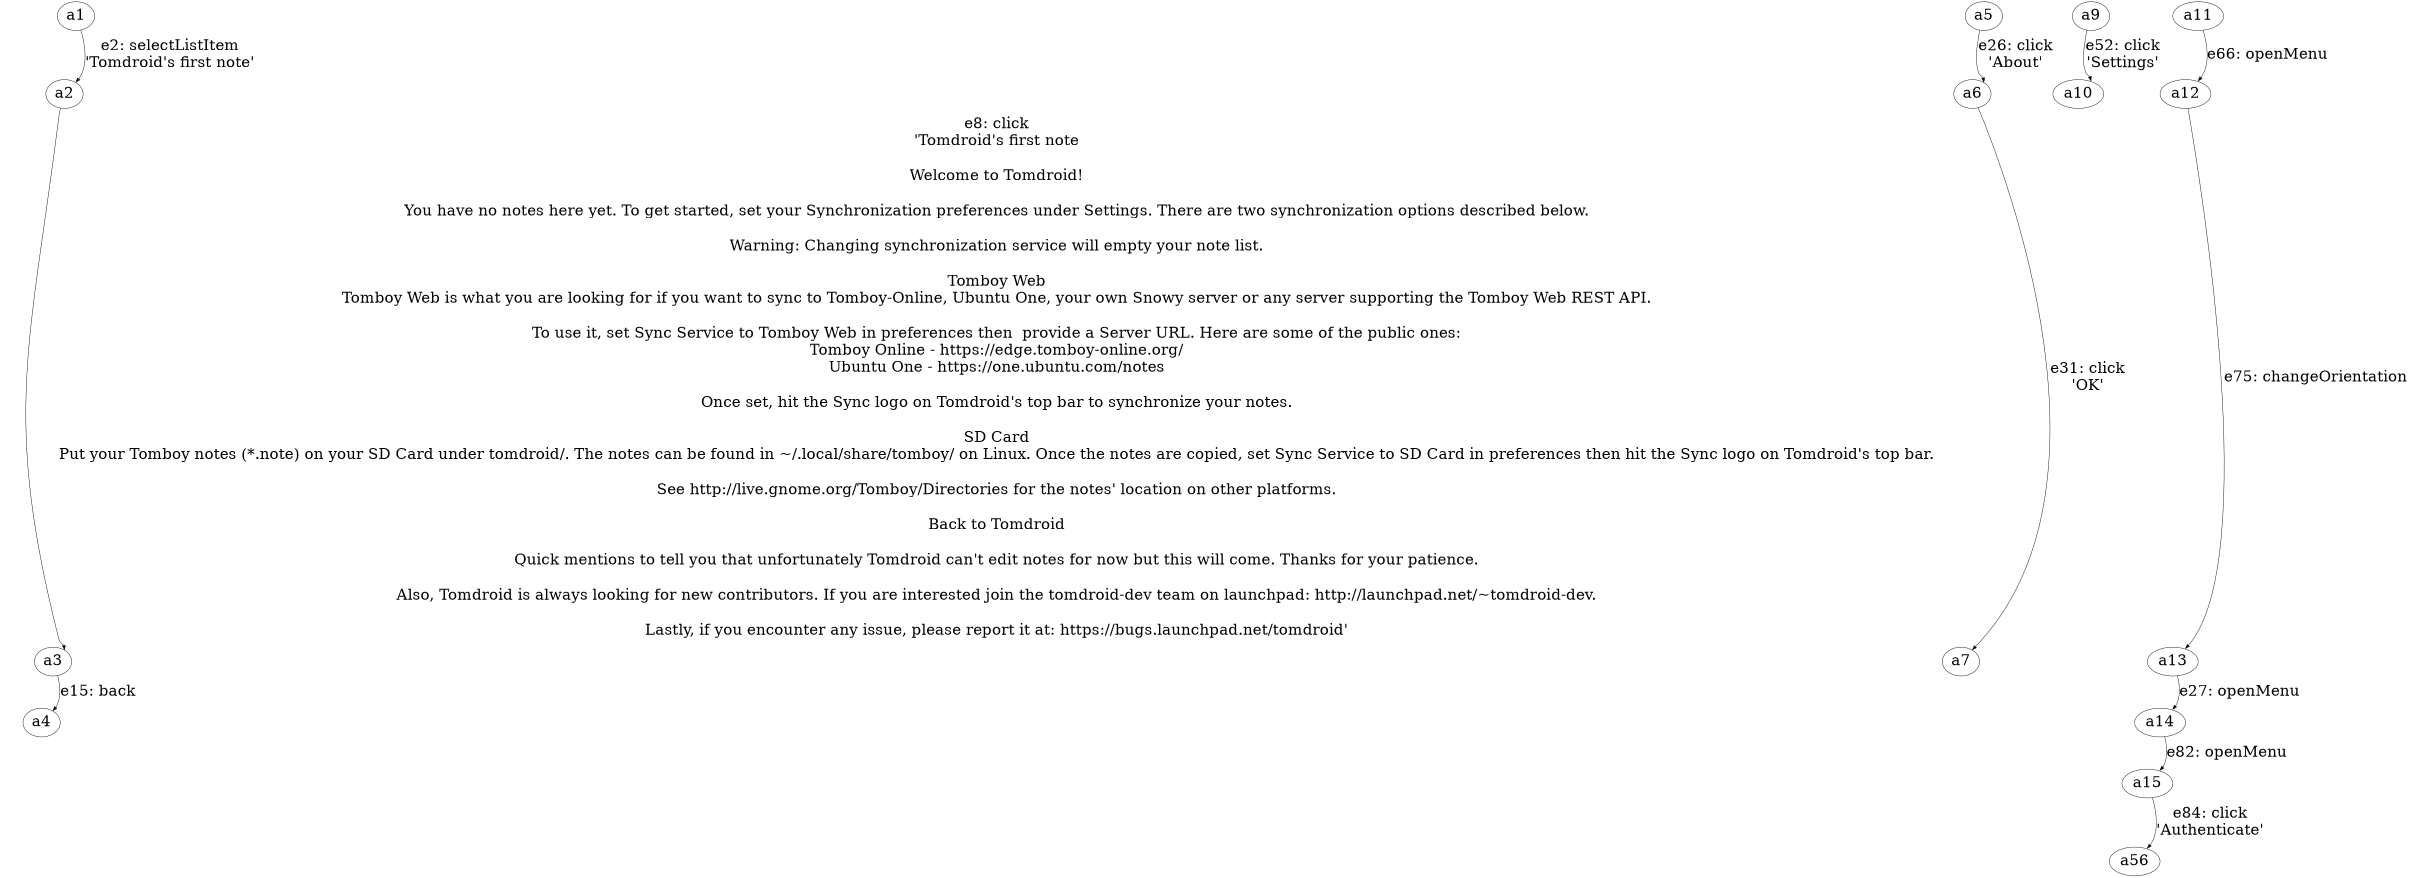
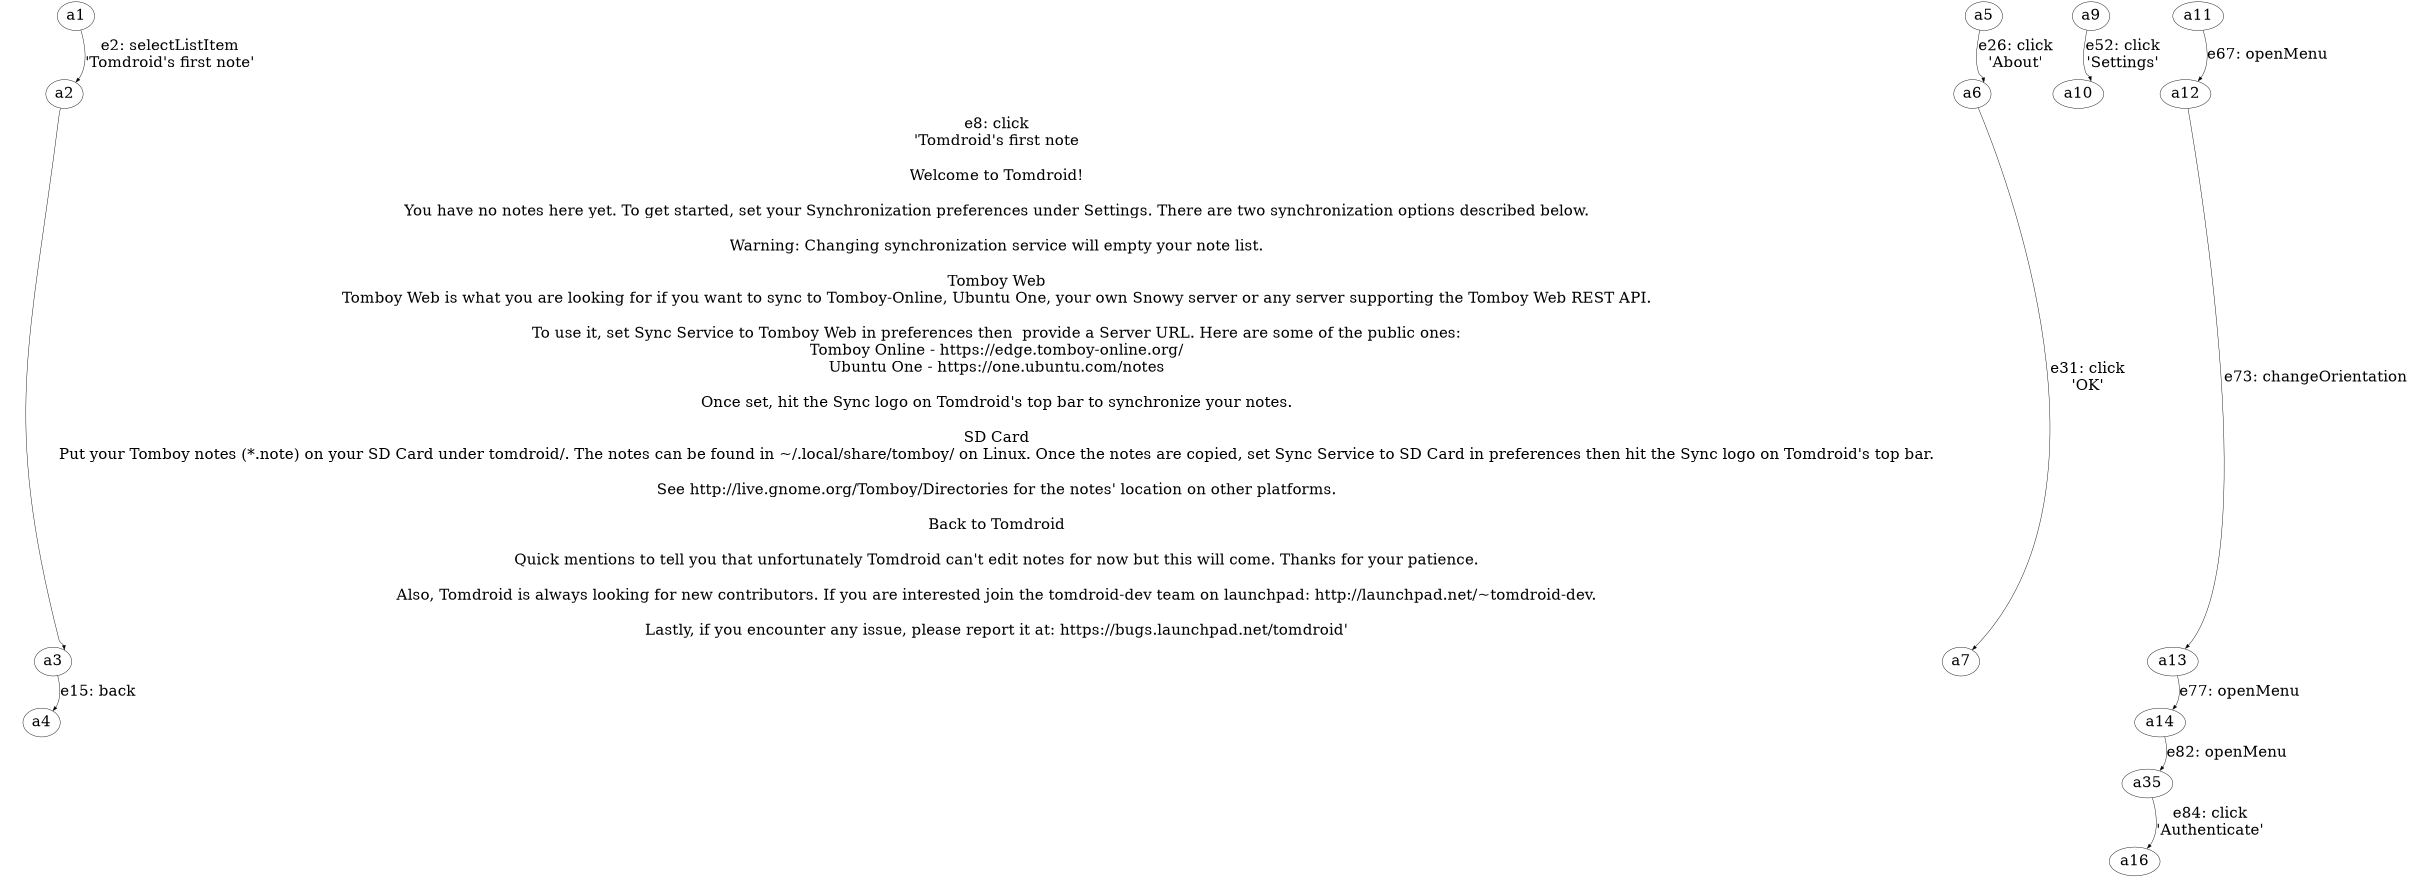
  digraph {
    fontsize=36
    nodesep=1
    node [fontsize=36]
    edge [fontsize=36 headport=ne]
    n1 [label=a1]
    n2 [label=a2]
    n3 [label=a3]
    n4 [label=a4]
    n5 [label=a5]
    n6 [label=a6]
    n7 [label=a7]
    n8 [label=a9]
    n9 [label=a10]
    n10 [label=a11]
    n11 [label=a12]
    n12 [label=a13]
    n13 [label=a14]
-   n14 [label=a15]
-   n15 [label=a56]
+   n14 [label=a35]
+   n15 [label=a16]
    n1 -> n2 [label="e2: selectListItem\n'Tomdroid's first note'"]
    n2 -> n3 [label="e8: click\n'Tomdroid's first note\n\nWelcome to Tomdroid!\n\nYou have no notes here yet. To get started, set your Synchronization preferences under Settings. There are two synchronization options described below.\n\nWarning: Changing synchronization service will empty your note list.\n\nTomboy Web\nTomboy Web is what you are looking for if you want to sync to Tomboy-Online, Ubuntu One, your own Snowy server or any server supporting the Tomboy Web REST API.\n\nTo use it, set Sync Service to Tomboy Web in preferences then  provide a Server URL. Here are some of the public ones:\nTomboy Online - https://edge.tomboy-online.org/\nUbuntu One - https://one.ubuntu.com/notes\n\nOnce set, hit the Sync logo on Tomdroid's top bar to synchronize your notes.\n\nSD Card\nPut your Tomboy notes (*.note) on your SD Card under tomdroid/. The notes can be found in ~/.local/share/tomboy/ on Linux. Once the notes are copied, set Sync Service to SD Card in preferences then hit the Sync logo on Tomdroid's top bar.\n\nSee http://live.gnome.org/Tomboy/Directories for the notes' location on other platforms.\n\nBack to Tomdroid\n\nQuick mentions to tell you that unfortunately Tomdroid can't edit notes for now but this will come. Thanks for your patience.\n\nAlso, Tomdroid is always looking for new contributors. If you are interested join the tomdroid-dev team on launchpad: http://launchpad.net/~tomdroid-dev.\n\nLastly, if you encounter any issue, please report it at: https://bugs.launchpad.net/tomdroid'"]
    n3 -> n4 [label="e15: back"]
    n5 -> n6 [label="e26: click\n'About'"]
    n6 -> n7 [label="e31: click\n'OK'"]
    n8 -> n9 [label="e52: click\n'Settings'"]
-   n10 -> n11 [label="e66: openMenu"]
-   n11 -> n12 [label="e75: changeOrientation"]
-   n12 -> n13 [label="e27: openMenu"]
+   n10 -> n11 [label="e67: openMenu"]
+   n11 -> n12 [label="e73: changeOrientation"]
+   n12 -> n13 [label="e77: openMenu"]
    n13 -> n14 [label="e82: openMenu"]
    n14 -> n15 [label="e84: click\n'Authenticate'"]
  }
